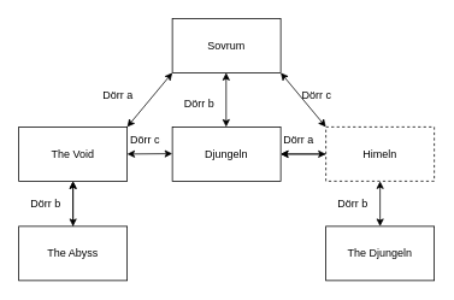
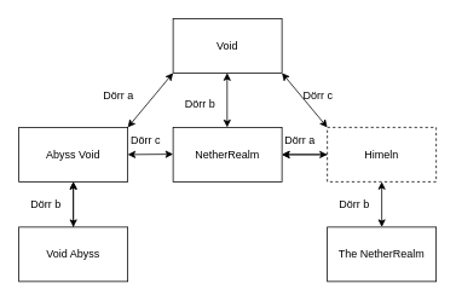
  <mxCell id="0" />
  <mxCell id="1" parent="0" />
- <mxCell id="2" value="Sovrum" style="rounded=0;whiteSpace=wrap;html=1;" vertex="1" parent="1"><mxGeometry x="190" y="20" width="120" height="60" as="geometry" /></mxCell>
+ <mxCell id="2" value="Void" style="rounded=0;whiteSpace=wrap;html=1;" vertex="1" parent="1"><mxGeometry x="190" y="20" width="120" height="60" as="geometry" /></mxCell>
  <mxCell id="3" value="" style="endArrow=classic;startArrow=classic;html=1;rounded=0;exitX=1;exitY=0;exitDx=0;exitDy=0;" edge="1" parent="1" source="6"><mxGeometry width="50" height="50" relative="1" as="geometry"><mxPoint x="140" y="130" as="sourcePoint" /><mxPoint x="190" y="80" as="targetPoint" /></mxGeometry></mxCell>
  <mxCell id="4" value="" style="endArrow=classic;startArrow=classic;html=1;rounded=0;" edge="1" parent="1"><mxGeometry width="50" height="50" relative="1" as="geometry"><mxPoint x="249.58" y="140" as="sourcePoint" /><mxPoint x="249.58" y="80" as="targetPoint" /></mxGeometry></mxCell>
  <mxCell id="5" value="" style="endArrow=classic;startArrow=classic;html=1;rounded=0;exitX=0;exitY=0;exitDx=0;exitDy=0;" edge="1" parent="1" source="9"><mxGeometry width="50" height="50" relative="1" as="geometry"><mxPoint x="350" y="130" as="sourcePoint" /><mxPoint x="310" y="80" as="targetPoint" /></mxGeometry></mxCell>
- <mxCell id="6" value="The Void" style="rounded=0;whiteSpace=wrap;html=1;" vertex="1" parent="1"><mxGeometry x="20" y="140" width="120" height="60" as="geometry" /></mxCell>
- <mxCell id="7" value="Djungeln" style="rounded=0;whiteSpace=wrap;html=1;" vertex="1" parent="1"><mxGeometry x="190" y="140" width="120" height="60" as="geometry" /></mxCell>
+ <mxCell id="6" value="Abyss Void" style="rounded=0;whiteSpace=wrap;html=1;" vertex="1" parent="1"><mxGeometry x="20" y="140" width="120" height="60" as="geometry" /></mxCell>
+ <mxCell id="7" value="NetherRealm" style="rounded=0;whiteSpace=wrap;html=1;" vertex="1" parent="1"><mxGeometry x="190" y="140" width="120" height="60" as="geometry" /></mxCell>
  <mxCell id="8" value="" style="edgeStyle=orthogonalEdgeStyle;rounded=0;orthogonalLoop=1;jettySize=auto;html=1;" edge="1" parent="1" source="9" target="7"><mxGeometry relative="1" as="geometry" /></mxCell>
  <mxCell id="9" value="Himeln" style="rounded=0;whiteSpace=wrap;html=1;dashed=1;" vertex="1" parent="1"><mxGeometry x="360" y="140" width="120" height="60" as="geometry" /></mxCell>
  <mxCell id="10" value="" style="edgeStyle=orthogonalEdgeStyle;rounded=0;orthogonalLoop=1;jettySize=auto;html=1;" edge="1" parent="1" source="11" target="6"><mxGeometry relative="1" as="geometry" /></mxCell>
- <mxCell id="11" value="The Abyss" style="rounded=0;whiteSpace=wrap;html=1;" vertex="1" parent="1"><mxGeometry x="20" y="250" width="120" height="60" as="geometry" /></mxCell>
+ <mxCell id="11" value="Void Abyss" style="rounded=0;whiteSpace=wrap;html=1;" vertex="1" parent="1"><mxGeometry x="20" y="250" width="120" height="60" as="geometry" /></mxCell>
  <mxCell id="12" value="" style="endArrow=classic;startArrow=classic;html=1;rounded=0;exitX=0.5;exitY=0;exitDx=0;exitDy=0;entryX=0.5;entryY=1;entryDx=0;entryDy=0;" edge="1" parent="1" source="13" target="9"><mxGeometry width="50" height="50" relative="1" as="geometry"><mxPoint x="409.58" y="265" as="sourcePoint" /><mxPoint x="409.58" y="200" as="targetPoint" /></mxGeometry></mxCell>
- <mxCell id="13" value="The Djungeln" style="rounded=0;whiteSpace=wrap;html=1;" vertex="1" parent="1"><mxGeometry x="360" y="250" width="120" height="60" as="geometry" /></mxCell>
+ <mxCell id="13" value="The NetherRealm" style="rounded=0;whiteSpace=wrap;html=1;" vertex="1" parent="1"><mxGeometry x="360" y="250" width="120" height="60" as="geometry" /></mxCell>
  <mxCell id="14" value="" style="endArrow=classic;startArrow=classic;html=1;rounded=0;entryX=0.5;entryY=1;entryDx=0;entryDy=0;exitX=0.5;exitY=0;exitDx=0;exitDy=0;" edge="1" parent="1" source="11" target="6"><mxGeometry width="50" height="50" relative="1" as="geometry"><mxPoint x="55" y="250" as="sourcePoint" /><mxPoint x="105" y="200" as="targetPoint" /></mxGeometry></mxCell>
  <mxCell id="15" value="" style="endArrow=classic;startArrow=classic;html=1;rounded=0;" edge="1" parent="1"><mxGeometry width="50" height="50" relative="1" as="geometry"><mxPoint x="140" y="170" as="sourcePoint" /><mxPoint x="190" y="169.58" as="targetPoint" /></mxGeometry></mxCell>
  <mxCell id="16" value="" style="endArrow=classic;startArrow=classic;html=1;rounded=0;exitX=1;exitY=0.5;exitDx=0;exitDy=0;entryX=0;entryY=0.5;entryDx=0;entryDy=0;" edge="1" parent="1" source="7" target="9"><mxGeometry width="50" height="50" relative="1" as="geometry"><mxPoint x="290" y="169.58" as="sourcePoint" /><mxPoint x="350" y="170" as="targetPoint" /></mxGeometry></mxCell>
  <mxCell id="17" value="Dörr a" style="text;html=1;strokeColor=none;fillColor=none;align=center;verticalAlign=middle;whiteSpace=wrap;rounded=0;" vertex="1" parent="1"><mxGeometry x="100" y="90" width="60" height="30" as="geometry" /></mxCell>
  <mxCell id="18" value="Dörr b" style="text;html=1;strokeColor=none;fillColor=none;align=center;verticalAlign=middle;whiteSpace=wrap;rounded=0;" vertex="1" parent="1"><mxGeometry x="190" y="100" width="60" height="30" as="geometry" /></mxCell>
  <mxCell id="19" value="Dörr c" style="text;html=1;strokeColor=none;fillColor=none;align=center;verticalAlign=middle;whiteSpace=wrap;rounded=0;" vertex="1" parent="1"><mxGeometry x="320" y="90" width="60" height="30" as="geometry" /></mxCell>
  <mxCell id="20" value="Dörr b" style="text;html=1;strokeColor=none;fillColor=none;align=center;verticalAlign=middle;whiteSpace=wrap;rounded=0;" vertex="1" parent="1"><mxGeometry x="20" y="210" width="60" height="30" as="geometry" /></mxCell>
  <mxCell id="21" value="Dörr c" style="text;html=1;strokeColor=none;fillColor=none;align=center;verticalAlign=middle;whiteSpace=wrap;rounded=0;" vertex="1" parent="1"><mxGeometry x="130" y="140" width="60" height="30" as="geometry" /></mxCell>
  <mxCell id="22" value="Dörr a" style="text;html=1;strokeColor=none;fillColor=none;align=center;verticalAlign=middle;whiteSpace=wrap;rounded=0;" vertex="1" parent="1"><mxGeometry x="300" y="140" width="60" height="30" as="geometry" /></mxCell>
  <mxCell id="23" value="Dörr b" style="text;html=1;strokeColor=none;fillColor=none;align=center;verticalAlign=middle;whiteSpace=wrap;rounded=0;" vertex="1" parent="1"><mxGeometry x="360" y="210" width="60" height="30" as="geometry" /></mxCell>
